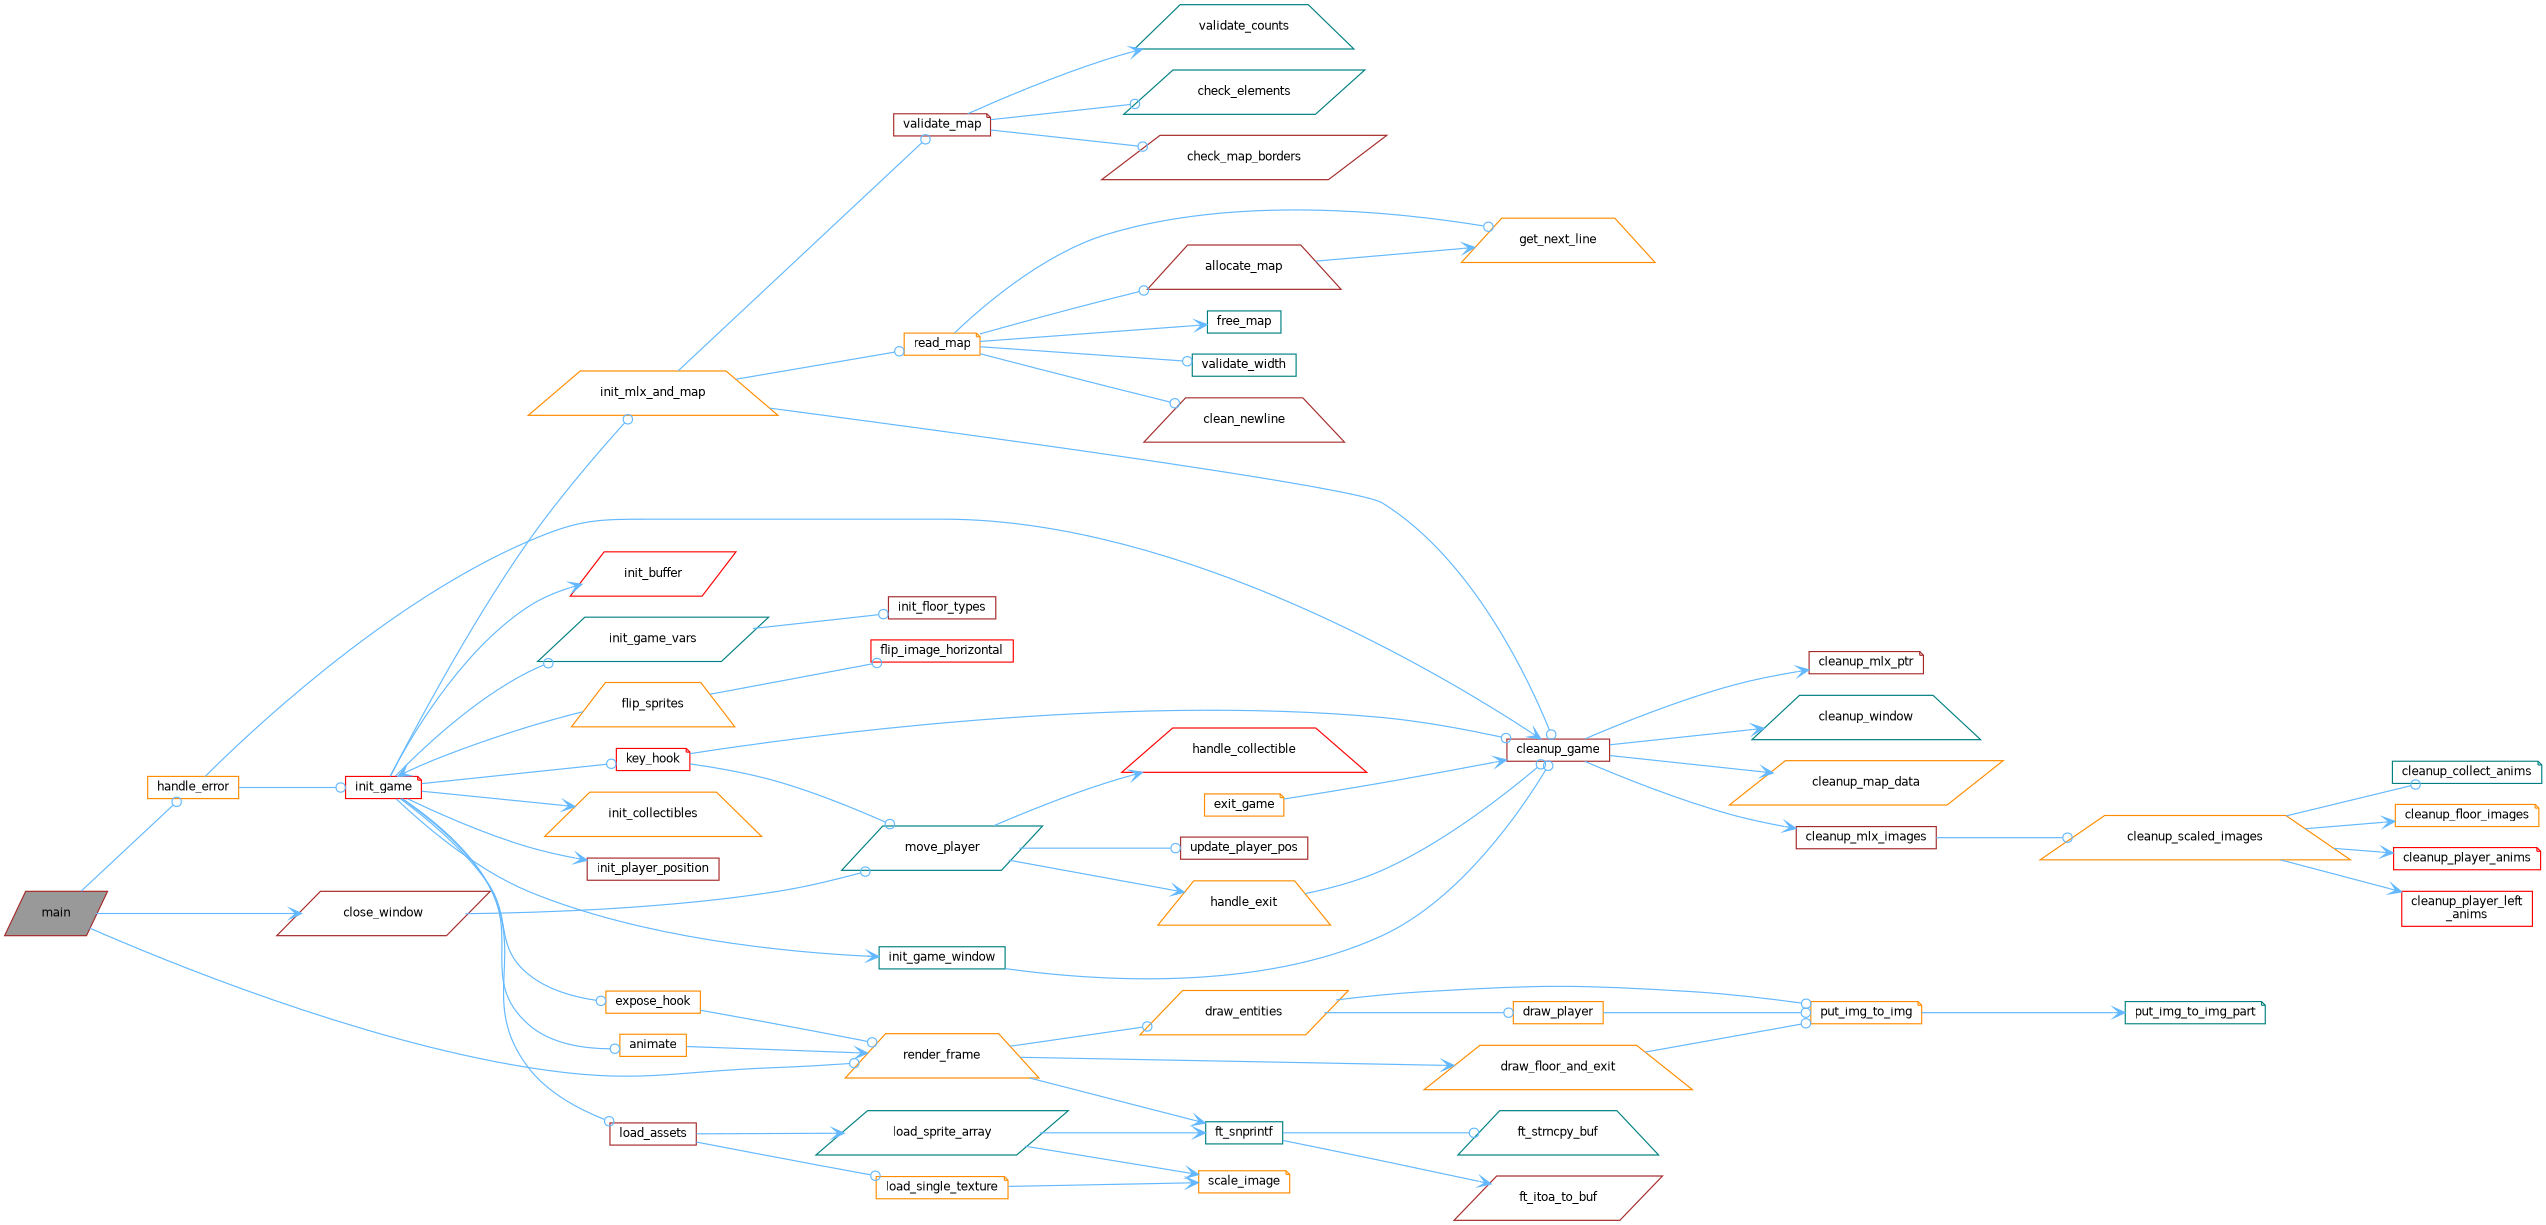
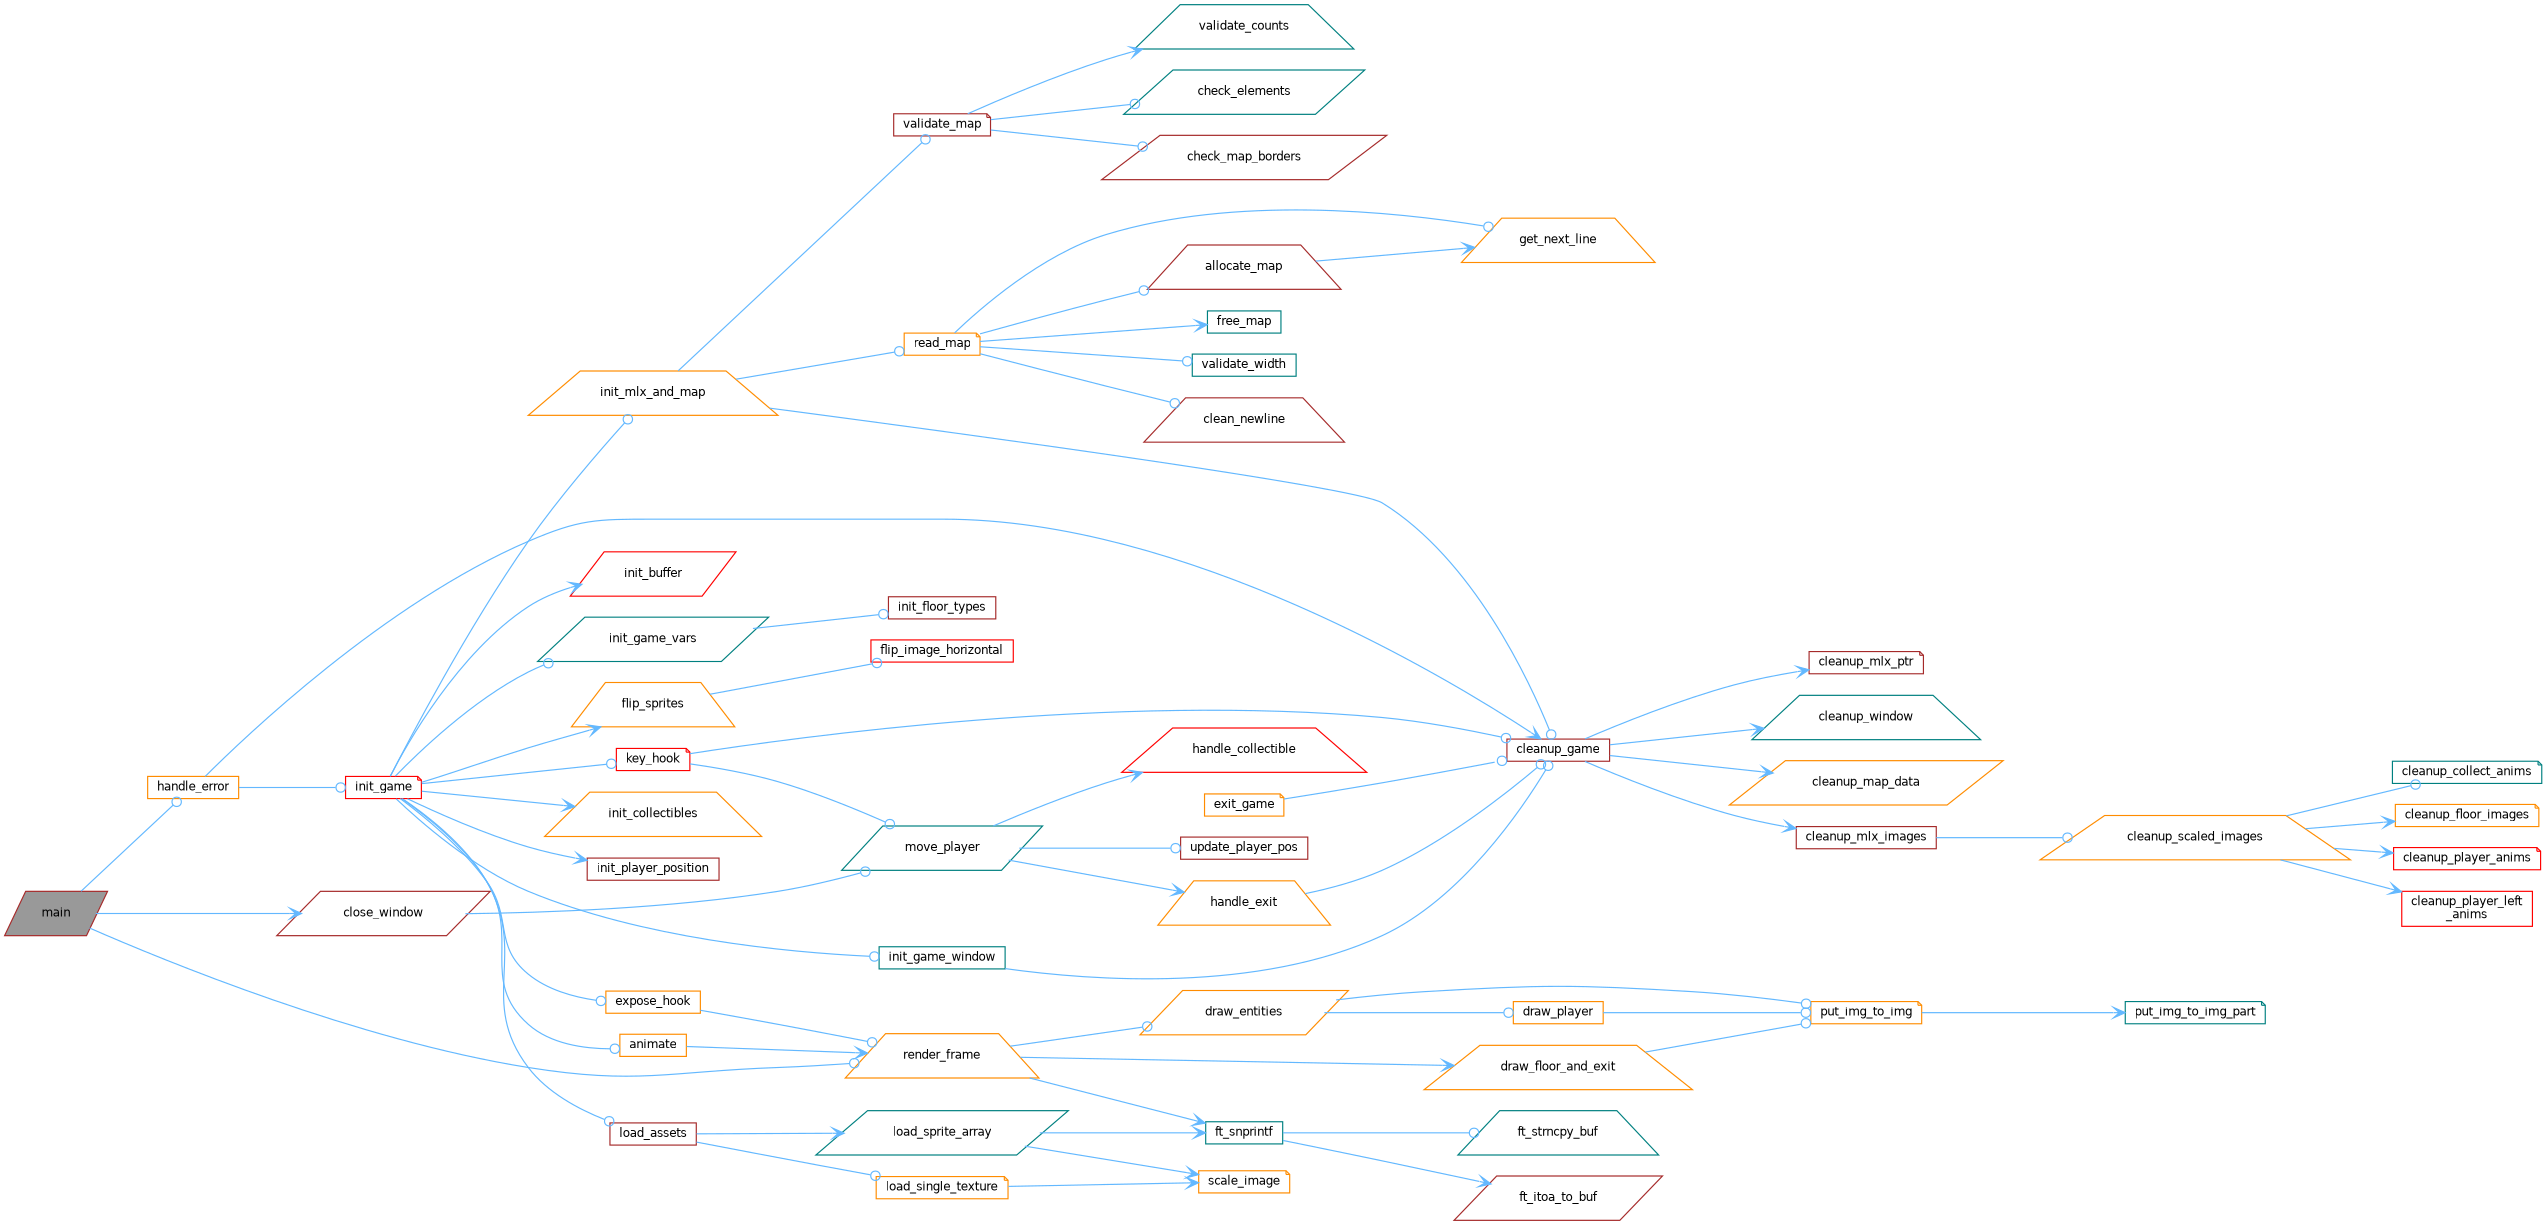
  digraph {
    rankdir=LR
    node [color=darkorange fillcolor=white fontname=Helvetica fontsize=10 shape=box style=filled]
    edge [arrowhead=odot color=steelblue1 fontname=Helvetica fontsize=10 labelfontname=Helvetica labelfontsize=10 style=solid]
    n1 [color=brown fillcolor=grey60 fontcolor=black height=0.2 label=main shape=parallelogram width=0.4]
    n2 [color=brown height=0.2 label=close_window shape=parallelogram width=0.4]
    n3 [height=0.2 label=handle_error width=0.4]
    n4 [height=0.2 label=render_frame shape=trapezium width=0.4]
    n5 [color=teal height=0.2 label=move_player shape=parallelogram width=0.4]
    n6 [color=red height=0.2 label=init_game shape=note width=0.4]
    n7 [color=brown height=0.2 label=cleanup_game width=0.4]
    n8 [height=0.2 label=animate width=0.4]
    n9 [height=0.2 label=expose_hook width=0.4]
    n10 [height=0.2 label=flip_sprites shape=trapezium width=0.4]
    n11 [color=red height=0.2 label=init_buffer shape=parallelogram width=0.4]
    n12 [height=0.2 label=init_collectibles shape=trapezium width=0.4]
    n13 [color=teal height=0.2 label=init_game_vars shape=parallelogram width=0.4]
    n14 [color=teal height=0.2 label=init_game_window width=0.4]
    n15 [height=0.2 label=init_mlx_and_map shape=trapezium width=0.4]
    n16 [color=brown height=0.2 label=init_player_position width=0.4]
    n17 [color=red height=0.2 label=key_hook shape=note width=0.4]
    n18 [color=brown height=0.2 label=load_assets width=0.4]
    n19 [height=0.2 label=draw_entities shape=parallelogram width=0.4]
    n20 [height=0.2 label=draw_floor_and_exit shape=trapezium width=0.4]
    n21 [color=teal height=0.2 label=ft_snprintf width=0.4]
    n22 [height=0.2 label=exit_game shape=note width=0.4]
    n23 [height=0.2 label=cleanup_map_data shape=parallelogram width=0.4]
    n24 [color=brown height=0.2 label=cleanup_mlx_images width=0.4]
    n25 [color=brown height=0.2 label=cleanup_mlx_ptr shape=note width=0.4]
    n26 [color=teal height=0.2 label=cleanup_window shape=trapezium width=0.4]
    n27 [height=0.2 label=cleanup_scaled_images shape=trapezium width=0.4]
    n28 [color=teal height=0.2 label=cleanup_collect_anims shape=note width=0.4]
    n29 [height=0.2 label=cleanup_floor_images shape=note width=0.4]
    n30 [color=red height=0.2 label=cleanup_player_anims shape=note width=0.4]
    n31 [color=red height=0.2 label="cleanup_player_left\l_anims" width=0.4]
    n32 [color=red height=0.2 label=flip_image_horizontal width=0.4]
    n33 [color=brown height=0.2 label=init_floor_types width=0.4]
    n34 [height=0.2 label=read_map shape=note width=0.4]
    n35 [color=brown height=0.2 label=validate_map shape=note width=0.4]
    n36 [height=0.2 label=load_single_texture shape=note width=0.4]
    n37 [color=teal height=0.2 label=load_sprite_array shape=parallelogram width=0.4]
    n38 [height=0.2 label=draw_player width=0.4]
    n39 [height=0.2 label=put_img_to_img shape=note width=0.4]
    n40 [color=brown height=0.2 label=ft_itoa_to_buf shape=parallelogram width=0.4]
    n41 [color=teal height=0.2 label=ft_strncpy_buf shape=trapezium width=0.4]
    n42 [color=teal height=0.2 label=put_img_to_img_part shape=note width=0.4]
    n43 [color=brown height=0.2 label=allocate_map shape=trapezium width=0.4]
    n44 [height=0.2 label=get_next_line shape=trapezium width=0.4]
    n45 [color=brown height=0.2 label=clean_newline shape=trapezium width=0.4]
    n46 [color=teal height=0.2 label=free_map width=0.4]
    n47 [color=teal height=0.2 label=validate_width width=0.4]
    n48 [color=teal height=0.2 label=check_elements shape=parallelogram width=0.4]
    n49 [color=brown height=0.2 label=check_map_borders shape=parallelogram width=0.4]
    n50 [color=teal height=0.2 label=validate_counts shape=trapezium width=0.4]
    n51 [color=red height=0.2 label=handle_collectible shape=trapezium width=0.4]
    n52 [height=0.2 label=handle_exit shape=trapezium width=0.4]
    n53 [color=brown height=0.2 label=update_player_pos width=0.4]
    n54 [height=0.2 label=scale_image shape=note width=0.4]
    n1 -> n2 [arrowhead=vee]
    n1 -> n3
    n1 -> n4
    n2 -> n5
    n3 -> n6
    n3 -> n7 [arrowhead=vee]
    n4 -> n19
    n4 -> n20 [arrowhead=vee]
    n4 -> n21 [arrowhead=vee]
    n5 -> n51 [arrowhead=vee]
    n5 -> n52 [arrowhead=vee]
    n5 -> n53
    n6 -> n8
    n6 -> n9
-   n10 -> n6 [arrowhead=vee]
+   n6 -> n10 [arrowhead=vee]
    n6 -> n11 [arrowhead=vee]
    n6 -> n12 [arrowhead=vee]
    n6 -> n13
-   n6 -> n14 [arrowhead=vee]
+   n6 -> n14
    n6 -> n15
    n6 -> n16 [arrowhead=vee]
    n6 -> n17
    n6 -> n18
    n7 -> n23 [arrowhead=vee]
    n7 -> n24 [arrowhead=vee]
    n7 -> n25 [arrowhead=vee]
    n7 -> n26 [arrowhead=vee]
    n8 -> n4 [arrowhead=vee]
    n9 -> n4
    n10 -> n32
    n13 -> n33
    n14 -> n7
    n15 -> n7
    n15 -> n34
    n15 -> n35
    n17 -> n5
    n17 -> n7
    n18 -> n36
    n18 -> n37 [arrowhead=vee]
    n19 -> n38
    n19 -> n39
    n20 -> n39
    n21 -> n40 [arrowhead=vee]
    n21 -> n41
-   n22 -> n7 [arrowhead=vee]
+   n22 -> n7
    n24 -> n27
    n27 -> n28
    n27 -> n29 [arrowhead=vee]
    n27 -> n30 [arrowhead=vee]
    n27 -> n31 [arrowhead=vee]
    n34 -> n43
    n34 -> n44
    n34 -> n45
    n34 -> n46 [arrowhead=vee]
    n34 -> n47
    n35 -> n48
    n35 -> n49
    n35 -> n50 [arrowhead=vee]
    n36 -> n54 [arrowhead=vee]
    n37 -> n21 [arrowhead=vee]
    n37 -> n54 [arrowhead=vee]
    n38 -> n39
    n39 -> n42 [arrowhead=vee]
    n43 -> n44 [arrowhead=vee]
    n52 -> n7
  }
